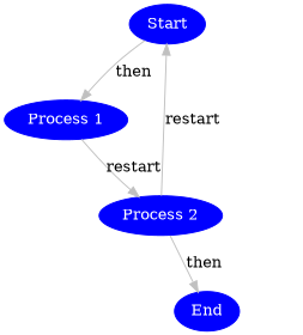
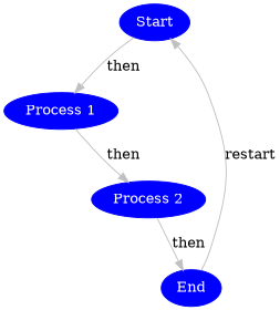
  digraph {
    node [color=blue fontcolor=white shape=ellipse style=filled]
    edge [color=gray]
    n1 [label=Start]
    n2 [label="Process 1"]
    n3 [label="Process 2"]
    n4 [label=End]
    n1 -> n2 [label=then]
-   n2 -> n3 [label=restart]
+   n2 -> n3 [label=then]
    n3 -> n4 [label=then]
-   n3 -> n1 [label=restart]
+   n4 -> n1 [label=restart]
  }
